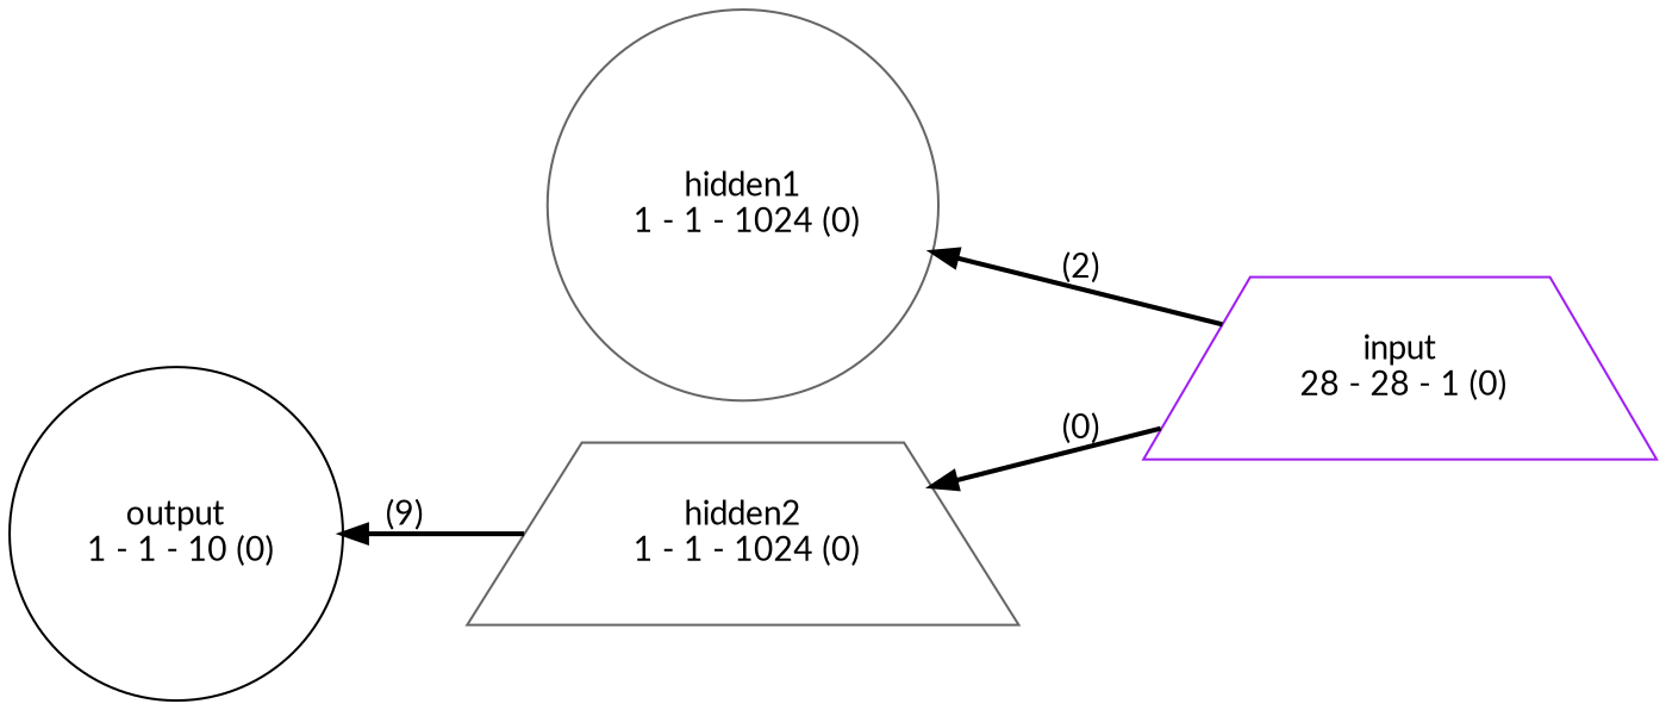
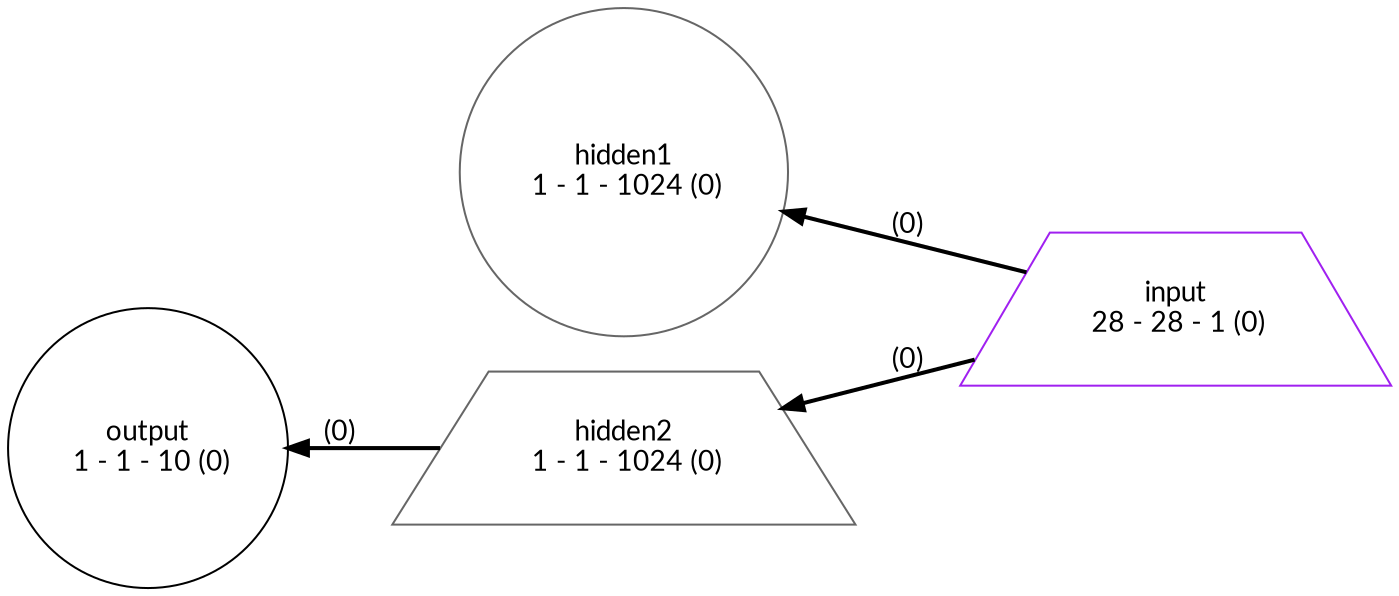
  digraph {
    fontname=Lato
    rankdir=LR
    node [color=gray40 fontname=Lato shape=trapezium]
    edge [color=black dir=back fontname=Lato style=bold]
    n1 [color=purple label="input\n 28 - 28 - 1 (0)"]
    n2 [label="hidden1\n 1 - 1 - 1024 (0)" shape=circle]
    n3 [label="hidden2\n 1 - 1 - 1024 (0)"]
    n4 [color=black label="output\n 1 - 1 - 10 (0)" shape=circle]
-   n2 -> n1 [label="(2)"]
+   n2 -> n1 [label="(0)"]
    n3 -> n1 [label="(0)"]
-   n4 -> n3 [label="(9)"]
+   n4 -> n3 [label="(0)"]
  }
